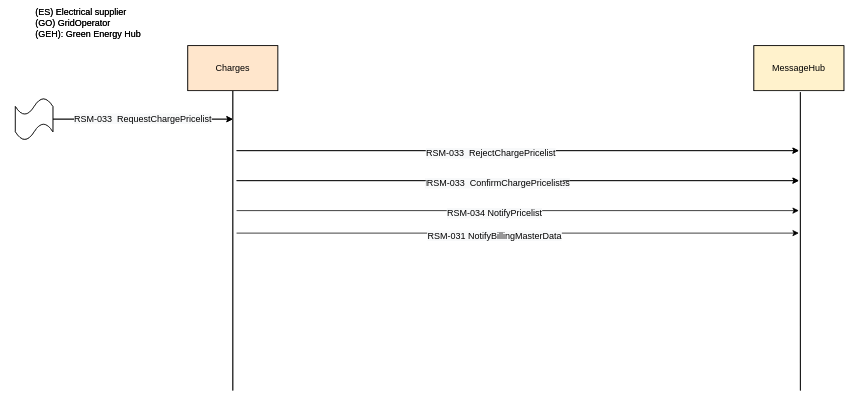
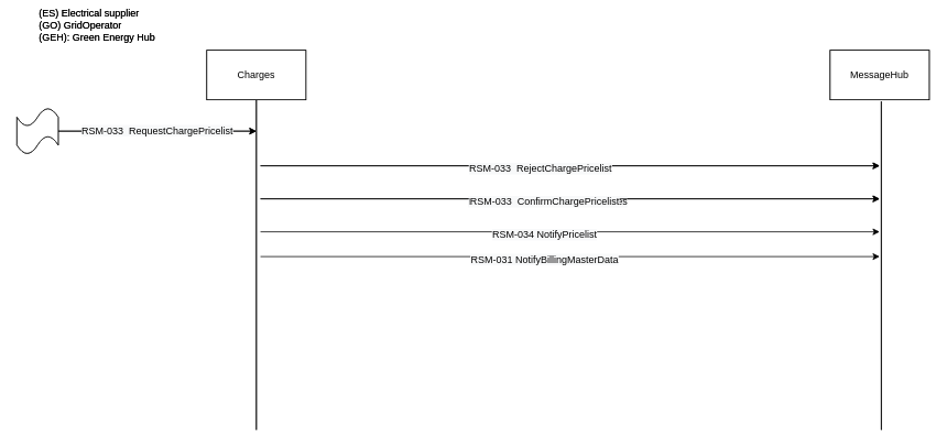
  <mxCell id="0" />
  <mxCell id="1" parent="0" />
  <mxCell id="2" value="(ES) Electrical supplier&lt;br&gt;&lt;div&gt;&lt;span&gt;(GO) GridOperator&lt;/span&gt;&lt;/div&gt;&lt;div&gt;&lt;span&gt;(GEH): Green Energy Hub&lt;/span&gt;&lt;/div&gt;" style="text;html=1;strokeColor=none;fillColor=none;align=left;verticalAlign=middle;whiteSpace=wrap;rounded=0;" parent="1" vertex="1"><mxGeometry x="45" y="20" width="180" height="20" as="geometry" /></mxCell>
  <mxCell id="3" value="" style="endArrow=none;html=1;entryX=0.558;entryY=1.033;entryDx=0;entryDy=0;entryPerimeter=0;" parent="1" edge="1"><mxGeometry width="50" height="50" relative="1" as="geometry"><mxPoint x="1067" y="520" as="sourcePoint" /><mxPoint x="1066.96" y="121.98" as="targetPoint" /></mxGeometry></mxCell>
  <mxCell id="4" value="" style="endArrow=none;html=1;entryX=0.5;entryY=1;entryDx=0;entryDy=0;" parent="1" target="5" edge="1"><mxGeometry width="50" height="50" relative="1" as="geometry"><mxPoint x="310" y="520" as="sourcePoint" /><mxPoint x="300" y="280" as="targetPoint" /><Array as="points" /></mxGeometry></mxCell>
  <mxCell id="5" value="Agregations" style="rounded=0;whiteSpace=wrap;html=1;" parent="1" vertex="1"><mxGeometry x="250" y="60" width="120" height="60" as="geometry" /></mxCell>
  <mxCell id="6" value="" style="endArrow=classic;html=1;" parent="1" edge="1"><mxGeometry width="50" height="50" relative="1" as="geometry"><mxPoint x="315" y="200" as="sourcePoint" /><mxPoint x="1065" y="200" as="targetPoint" /></mxGeometry></mxCell>
  <mxCell id="7" value="PostOffice" style="rounded=0;whiteSpace=wrap;html=1;" parent="1" vertex="1"><mxGeometry x="1005" y="60" width="120" height="60" as="geometry" /></mxCell>
  <mxCell id="8" value="&lt;div style=&quot;text-align: left&quot;&gt;&lt;br&gt;&lt;/div&gt;" style="endArrow=classic;html=1;exitX=1;exitY=0.5;exitDx=0;exitDy=0;exitPerimeter=0;" parent="1" source="9" edge="1"><mxGeometry width="50" height="50" relative="1" as="geometry"><mxPoint x="760" y="160.5" as="sourcePoint" /><mxPoint x="310" y="158" as="targetPoint" /></mxGeometry></mxCell>
  <mxCell id="9" value="&lt;div style=&quot;font-size: medium&quot;&gt;&lt;/div&gt;" style="shape=tape;whiteSpace=wrap;html=1;" parent="1" vertex="1"><mxGeometry x="20" y="130" width="50" height="56" as="geometry" /></mxCell>
  <mxCell id="10" value="" style="endArrow=classic;html=1;" parent="1" edge="1"><mxGeometry width="50" height="50" relative="1" as="geometry"><mxPoint x="315" y="240" as="sourcePoint" /><mxPoint x="1065" y="240" as="targetPoint" /></mxGeometry></mxCell>
  <mxCell id="11" value="&lt;span style=&quot;font-family: &amp;#34;helvetica&amp;#34; ; font-size: 12px ; text-align: left ; background-color: rgb(248 , 249 , 250)&quot;&gt;RSM-019 NotifyWholesalesServices&lt;/span&gt;" style="edgeLabel;html=1;align=center;verticalAlign=middle;resizable=0;points=[];" parent="10" vertex="1" connectable="0"><mxGeometry x="-0.076" y="-3" relative="1" as="geometry"><mxPoint as="offset" /></mxGeometry></mxCell>
  <mxCell id="12" value="(ES) Electrical supplier&lt;br&gt;&lt;div&gt;&lt;span&gt;(GO) GridOperator&lt;/span&gt;&lt;/div&gt;&lt;div&gt;&lt;span&gt;(GEH): Green Energy Hub&lt;/span&gt;&lt;/div&gt;" style="text;html=1;strokeColor=none;fillColor=none;align=left;verticalAlign=middle;whiteSpace=wrap;rounded=0;" parent="1" vertex="1"><mxGeometry x="45" y="20" width="180" height="20" as="geometry" /></mxCell>
  <mxCell id="13" value="" style="endArrow=none;html=1;entryX=0.558;entryY=1.033;entryDx=0;entryDy=0;entryPerimeter=0;" parent="1" edge="1"><mxGeometry width="50" height="50" relative="1" as="geometry"><mxPoint x="1067" y="520" as="sourcePoint" /><mxPoint x="1066.96" y="121.98" as="targetPoint" /></mxGeometry></mxCell>
  <mxCell id="14" value="" style="endArrow=none;html=1;entryX=0.5;entryY=1;entryDx=0;entryDy=0;" parent="1" target="15" edge="1"><mxGeometry width="50" height="50" relative="1" as="geometry"><mxPoint x="310" y="520" as="sourcePoint" /><mxPoint x="300" y="280" as="targetPoint" /><Array as="points" /></mxGeometry></mxCell>
- <mxCell id="15" value="Charges" style="rounded=0;whiteSpace=wrap;html=1;fillColor=#ffe6cc;" parent="1" vertex="1"><mxGeometry x="250" y="60" width="120" height="60" as="geometry" /></mxCell>
+ <mxCell id="15" value="Charges" style="rounded=0;whiteSpace=wrap;html=1;" parent="1" vertex="1"><mxGeometry x="250" y="60" width="120" height="60" as="geometry" /></mxCell>
  <mxCell id="16" value="" style="endArrow=classic;html=1;" parent="1" edge="1"><mxGeometry width="50" height="50" relative="1" as="geometry"><mxPoint x="315" y="200" as="sourcePoint" /><mxPoint x="1065" y="200" as="targetPoint" /></mxGeometry></mxCell>
  <mxCell id="17" value="&lt;span style=&quot;color: rgb(0 , 0 , 0) ; font-family: &amp;#34;helvetica&amp;#34; ; font-size: 12px ; font-style: normal ; font-weight: 400 ; letter-spacing: normal ; text-align: left ; text-indent: 0px ; text-transform: none ; word-spacing: 0px ; background-color: rgb(248 , 249 , 250) ; display: inline ; float: none&quot;&gt;RSM-033&amp;nbsp; RejectChargePricelist&lt;/span&gt;" style="edgeLabel;html=1;align=center;verticalAlign=middle;resizable=0;points=[];" parent="16" vertex="1" connectable="0"><mxGeometry x="-0.076" y="-3" relative="1" as="geometry"><mxPoint x="-9" as="offset" /></mxGeometry></mxCell>
- <mxCell id="18" value="MessageHub" style="rounded=0;whiteSpace=wrap;html=1;fillColor=#fff2cc;" parent="1" vertex="1"><mxGeometry x="1005" y="60" width="120" height="60" as="geometry" /></mxCell>
+ <mxCell id="18" value="MessageHub" style="rounded=0;whiteSpace=wrap;html=1;" parent="1" vertex="1"><mxGeometry x="1005" y="60" width="120" height="60" as="geometry" /></mxCell>
  <mxCell id="19" value="&lt;div style=&quot;text-align: left&quot;&gt;&lt;font face=&quot;helvetica&quot;&gt;&lt;span style=&quot;font-size: 12px ; background-color: rgb(248 , 249 , 250)&quot;&gt;RSM-033&amp;nbsp; RequestChargePricelist&lt;/span&gt;&lt;/font&gt;&lt;/div&gt;" style="endArrow=classic;html=1;exitX=1;exitY=0.5;exitDx=0;exitDy=0;exitPerimeter=0;" parent="1" source="20" edge="1"><mxGeometry width="50" height="50" relative="1" as="geometry"><mxPoint x="760" y="160.5" as="sourcePoint" /><mxPoint x="310" y="158" as="targetPoint" /></mxGeometry></mxCell>
  <mxCell id="20" value="&lt;div style=&quot;font-size: medium&quot;&gt;&lt;/div&gt;" style="shape=tape;whiteSpace=wrap;html=1;" parent="1" vertex="1"><mxGeometry x="20" y="130" width="50" height="56" as="geometry" /></mxCell>
  <mxCell id="21" value="" style="endArrow=classic;html=1;" parent="1" edge="1"><mxGeometry width="50" height="50" relative="1" as="geometry"><mxPoint x="315" y="240" as="sourcePoint" /><mxPoint x="1065" y="240" as="targetPoint" /></mxGeometry></mxCell>
  <mxCell id="22" value="&lt;span style=&quot;color: rgb(0 , 0 , 0) ; font-family: &amp;#34;helvetica&amp;#34; ; font-size: 12px ; font-style: normal ; font-weight: 400 ; letter-spacing: normal ; text-align: left ; text-indent: 0px ; text-transform: none ; word-spacing: 0px ; background-color: rgb(248 , 249 , 250) ; display: inline ; float: none&quot;&gt;RSM-033&amp;nbsp; ConfirmChargePricelist&lt;/span&gt;" style="edgeLabel;html=1;align=center;verticalAlign=middle;resizable=0;points=[];" parent="21" vertex="1" connectable="0"><mxGeometry x="-0.076" y="-3" relative="1" as="geometry"><mxPoint x="-4" as="offset" /></mxGeometry></mxCell>
  <mxCell id="23" value="" style="endArrow=classic;html=1;" parent="1" edge="1"><mxGeometry width="50" height="50" relative="1" as="geometry"><mxPoint x="315" y="280" as="sourcePoint" /><mxPoint x="1065" y="280" as="targetPoint" /></mxGeometry></mxCell>
  <mxCell id="24" value="&lt;span style=&quot;color: rgb(0 , 0 , 0) ; font-family: &amp;#34;helvetica&amp;#34; ; font-size: 12px ; font-style: normal ; font-weight: 400 ; letter-spacing: normal ; text-align: left ; text-indent: 0px ; text-transform: none ; word-spacing: 0px ; background-color: rgb(248 , 249 , 250) ; display: inline ; float: none&quot;&gt;RSM-034 NotifyPricelist&lt;/span&gt;" style="edgeLabel;html=1;align=center;verticalAlign=middle;resizable=0;points=[];" parent="23" vertex="1" connectable="0"><mxGeometry x="-0.076" y="-3" relative="1" as="geometry"><mxPoint x="-4" as="offset" /></mxGeometry></mxCell>
  <mxCell id="25" value="" style="endArrow=classic;html=1;" parent="1" edge="1"><mxGeometry width="50" height="50" relative="1" as="geometry"><mxPoint x="315" y="310" as="sourcePoint" /><mxPoint x="1065" y="310" as="targetPoint" /></mxGeometry></mxCell>
  <mxCell id="26" value="&lt;span style=&quot;color: rgb(0 , 0 , 0) ; font-family: &amp;#34;helvetica&amp;#34; ; font-size: 12px ; font-style: normal ; font-weight: 400 ; letter-spacing: normal ; text-align: left ; text-indent: 0px ; text-transform: none ; word-spacing: 0px ; background-color: rgb(248 , 249 , 250) ; display: inline ; float: none&quot;&gt;RSM-031 NotifyBillingMasterData&lt;/span&gt;" style="edgeLabel;html=1;align=center;verticalAlign=middle;resizable=0;points=[];" parent="25" vertex="1" connectable="0"><mxGeometry x="-0.076" y="-3" relative="1" as="geometry"><mxPoint x="-4" as="offset" /></mxGeometry></mxCell>
